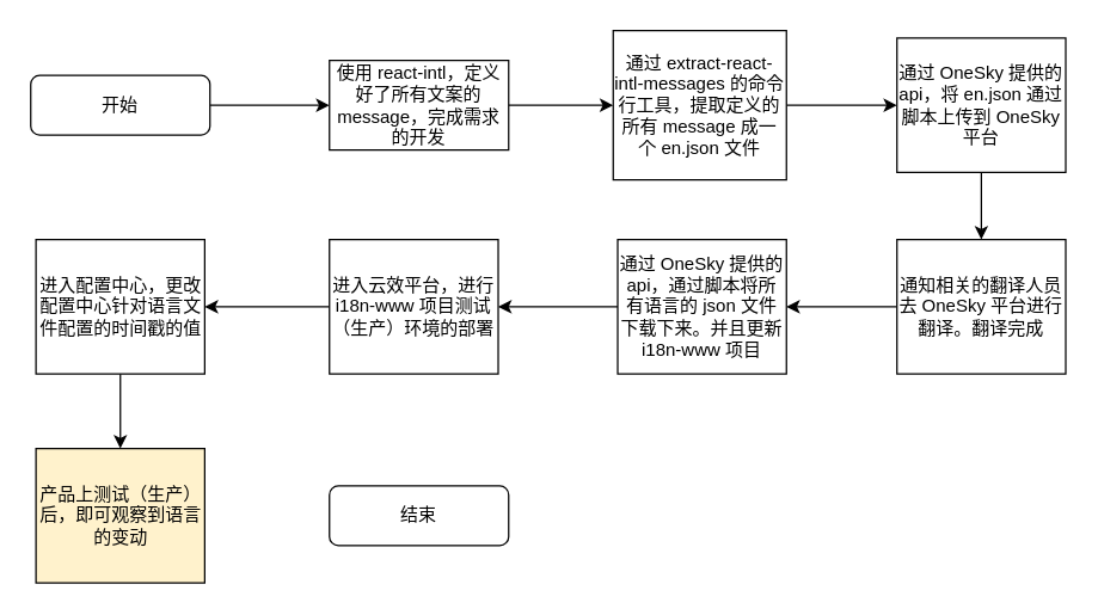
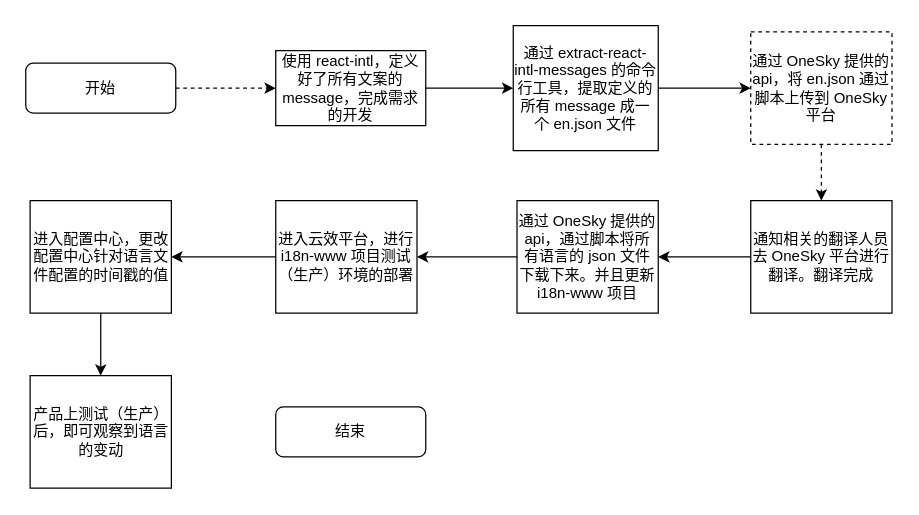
  <mxCell id="0" />
  <mxCell id="1" parent="0" />
- <mxCell id="2" style="edgeStyle=orthogonalEdgeStyle;rounded=0;orthogonalLoop=1;jettySize=auto;html=1;entryX=0;entryY=0.5;entryDx=0;entryDy=0;" edge="1" parent="1" source="3" target="5"><mxGeometry relative="1" as="geometry" /></mxCell>
+ <mxCell id="2" style="edgeStyle=orthogonalEdgeStyle;rounded=0;orthogonalLoop=1;jettySize=auto;html=1;entryX=0;entryY=0.5;entryDx=0;entryDy=0;dashed=1;" edge="1" parent="1" source="3" target="5"><mxGeometry relative="1" as="geometry" /></mxCell>
  <mxCell id="3" value="开始" style="rounded=1;whiteSpace=wrap;html=1;fontSize=12;glass=0;strokeWidth=1;shadow=0;" parent="1" vertex="1"><mxGeometry x="20" y="50" width="120" height="40" as="geometry" /></mxCell>
  <mxCell id="4" style="edgeStyle=orthogonalEdgeStyle;rounded=0;orthogonalLoop=1;jettySize=auto;html=1;entryX=0;entryY=0.5;entryDx=0;entryDy=0;" edge="1" parent="1" source="5" target="7"><mxGeometry relative="1" as="geometry" /></mxCell>
  <mxCell id="5" value="使用 react-intl，定义好了所有文案的 message，完成需求的开发" style="rounded=0;whiteSpace=wrap;html=1;" vertex="1" parent="1"><mxGeometry x="220" y="40" width="120" height="60" as="geometry" /></mxCell>
  <mxCell id="6" style="edgeStyle=orthogonalEdgeStyle;rounded=0;orthogonalLoop=1;jettySize=auto;html=1;entryX=0;entryY=0.5;entryDx=0;entryDy=0;" edge="1" parent="1" source="7" target="9"><mxGeometry relative="1" as="geometry" /></mxCell>
  <mxCell id="7" value="通过&amp;nbsp;extract-react-intl-messages 的命令行工具，提取定义的所有 message 成一个 en.json 文件" style="rounded=0;whiteSpace=wrap;html=1;" vertex="1" parent="1"><mxGeometry x="410" y="20" width="116" height="100" as="geometry" /></mxCell>
- <mxCell id="8" style="edgeStyle=orthogonalEdgeStyle;rounded=0;orthogonalLoop=1;jettySize=auto;html=1;entryX=0.5;entryY=0;entryDx=0;entryDy=0;" edge="1" parent="1" source="9" target="11"><mxGeometry relative="1" as="geometry" /></mxCell>
- <mxCell id="9" value="通过 OneSky 提供的 api，将 en.json 通过脚本上传到 OneSky 平台" style="rounded=0;whiteSpace=wrap;html=1;" vertex="1" parent="1"><mxGeometry x="600" y="25" width="113" height="90" as="geometry" /></mxCell>
+ <mxCell id="8" style="edgeStyle=orthogonalEdgeStyle;rounded=0;orthogonalLoop=1;jettySize=auto;html=1;entryX=0.5;entryY=0;entryDx=0;entryDy=0;dashed=1;" edge="1" parent="1" source="9" target="11"><mxGeometry relative="1" as="geometry" /></mxCell>
+ <mxCell id="9" value="通过 OneSky 提供的 api，将 en.json 通过脚本上传到 OneSky 平台" style="rounded=0;whiteSpace=wrap;html=1;dashed=1;" vertex="1" parent="1"><mxGeometry x="600" y="25" width="113" height="90" as="geometry" /></mxCell>
  <mxCell id="10" style="edgeStyle=orthogonalEdgeStyle;rounded=0;orthogonalLoop=1;jettySize=auto;html=1;" edge="1" parent="1" source="11" target="13"><mxGeometry relative="1" as="geometry" /></mxCell>
  <mxCell id="11" value="通知相关的翻译人员去 OneSky 平台进行翻译。翻译完成" style="rounded=0;whiteSpace=wrap;html=1;" vertex="1" parent="1"><mxGeometry x="600" y="160" width="113" height="90" as="geometry" /></mxCell>
  <mxCell id="12" style="edgeStyle=orthogonalEdgeStyle;rounded=0;orthogonalLoop=1;jettySize=auto;html=1;exitX=0;exitY=0.5;exitDx=0;exitDy=0;entryX=1;entryY=0.5;entryDx=0;entryDy=0;" edge="1" parent="1" source="13" target="15"><mxGeometry relative="1" as="geometry" /></mxCell>
  <mxCell id="13" value="通过 OneSky 提供的 api，通过脚本将所有语言的 json 文件下载下来。并且更新 i18n-www 项目" style="rounded=0;whiteSpace=wrap;html=1;" vertex="1" parent="1"><mxGeometry x="413" y="160" width="113" height="90" as="geometry" /></mxCell>
  <mxCell id="14" style="edgeStyle=orthogonalEdgeStyle;rounded=0;orthogonalLoop=1;jettySize=auto;html=1;entryX=1;entryY=0.5;entryDx=0;entryDy=0;" edge="1" parent="1" source="15" target="17"><mxGeometry relative="1" as="geometry" /></mxCell>
  <mxCell id="15" value="进入云效平台，进行 i18n-www 项目测试（生产）环境的部署" style="rounded=0;whiteSpace=wrap;html=1;" vertex="1" parent="1"><mxGeometry x="220" y="160" width="113" height="90" as="geometry" /></mxCell>
  <mxCell id="16" style="edgeStyle=orthogonalEdgeStyle;rounded=0;orthogonalLoop=1;jettySize=auto;html=1;entryX=0.5;entryY=0;entryDx=0;entryDy=0;" edge="1" parent="1" source="17" target="18"><mxGeometry relative="1" as="geometry" /></mxCell>
  <mxCell id="17" value="进入配置中心，更改配置中心针对语言文件配置的时间戳的值" style="rounded=0;whiteSpace=wrap;html=1;" vertex="1" parent="1"><mxGeometry x="23.5" y="160" width="113" height="90" as="geometry" /></mxCell>
- <mxCell id="18" value="产品上测试（生产）后，即可观察到语言的变动" style="rounded=0;whiteSpace=wrap;html=1;fillColor=#fff2cc;" vertex="1" parent="1"><mxGeometry x="23.5" y="300" width="113" height="90" as="geometry" /></mxCell>
+ <mxCell id="18" value="产品上测试（生产）后，即可观察到语言的变动" style="rounded=0;whiteSpace=wrap;html=1;" vertex="1" parent="1"><mxGeometry x="23.5" y="300" width="113" height="90" as="geometry" /></mxCell>
  <mxCell id="19" value="结束" style="rounded=1;whiteSpace=wrap;html=1;fontSize=12;glass=0;strokeWidth=1;shadow=0;" vertex="1" parent="1"><mxGeometry x="220" y="325" width="120" height="40" as="geometry" /></mxCell>
